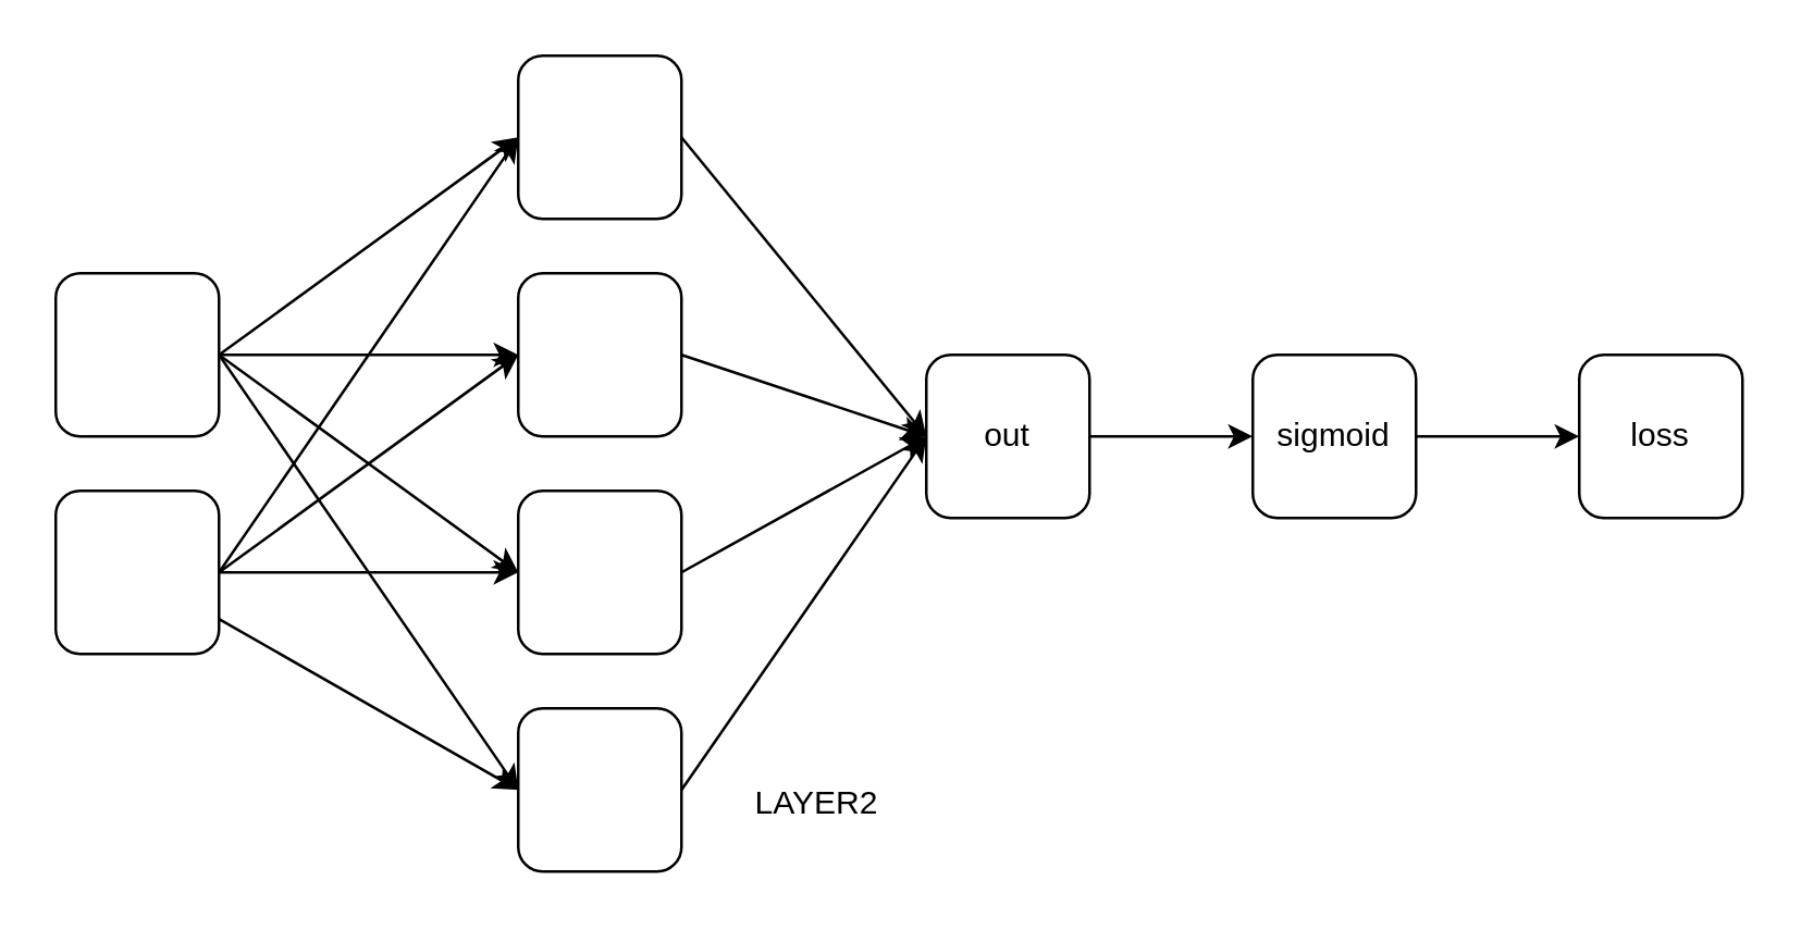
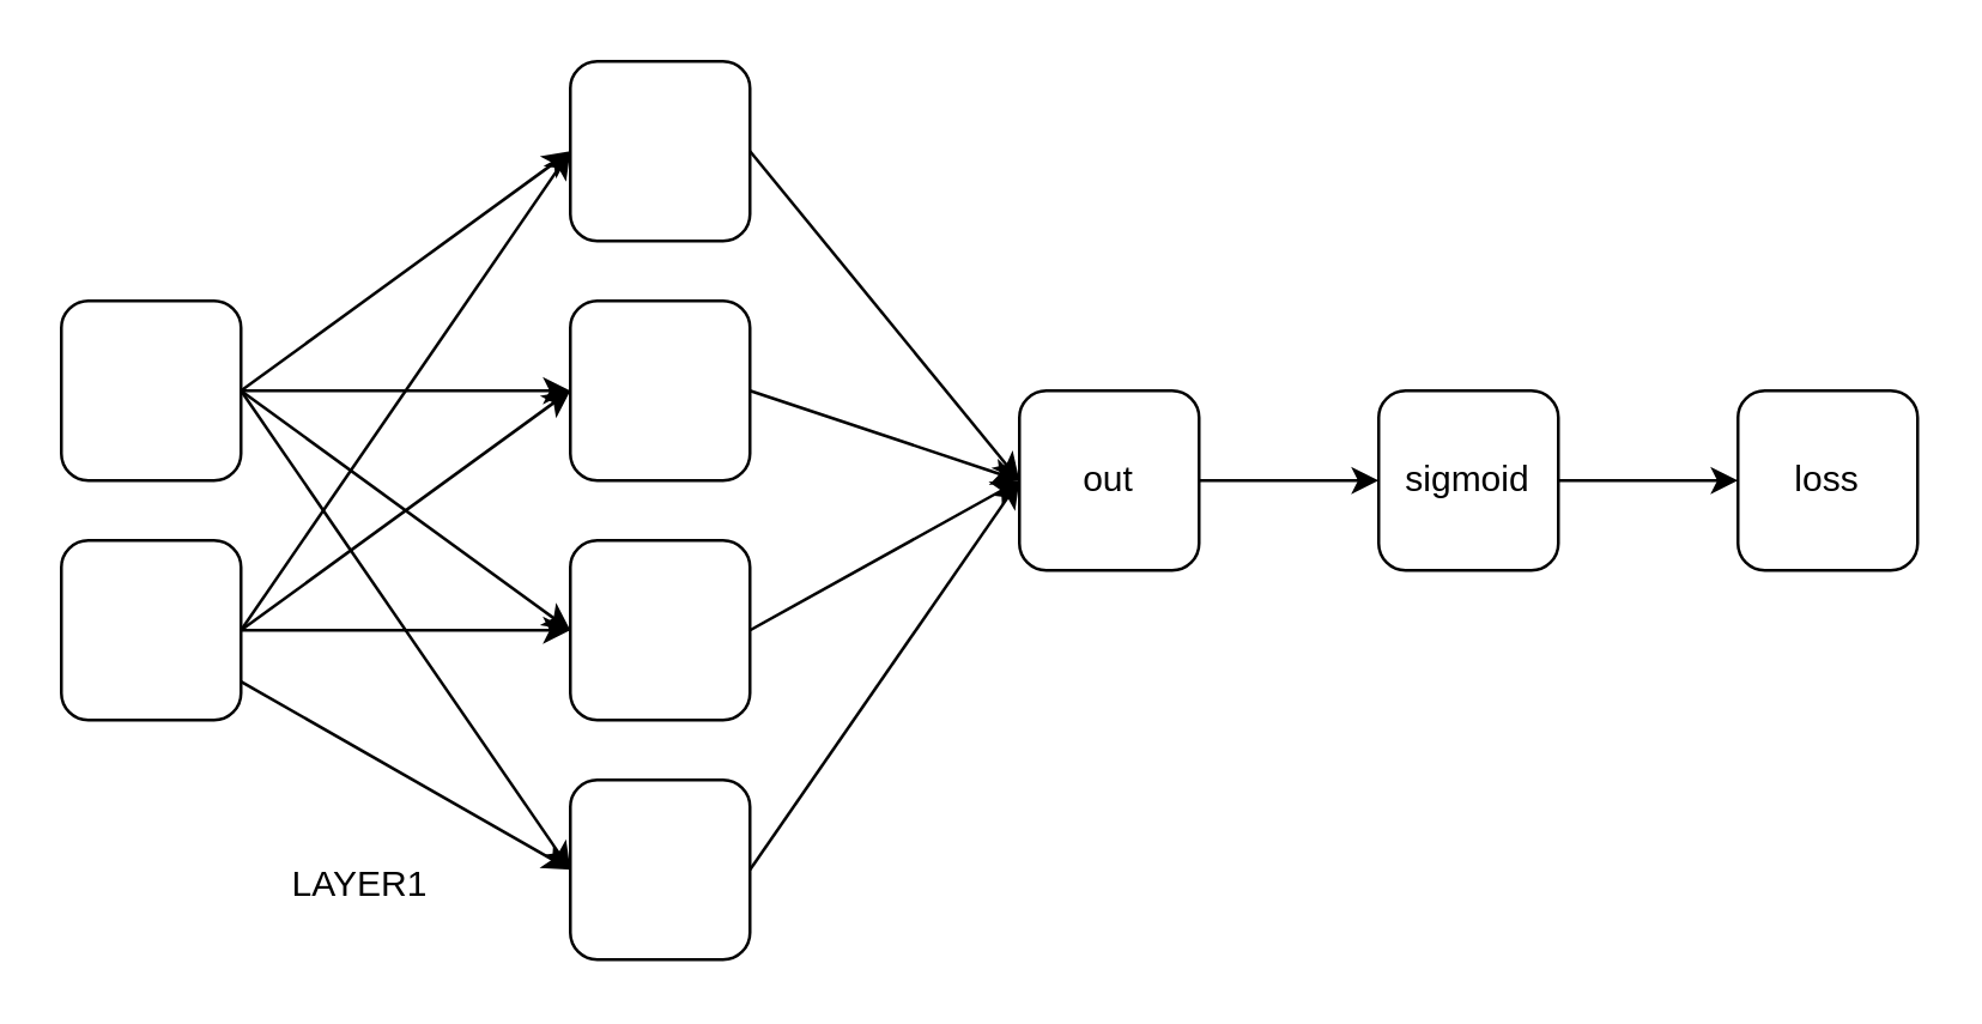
  <mxCell id="0" />
  <mxCell id="1" parent="0" />
  <mxCell id="2" style="rounded=0;orthogonalLoop=1;jettySize=auto;html=1;exitX=1;exitY=0.5;exitDx=0;exitDy=0;entryX=0;entryY=0.5;entryDx=0;entryDy=0;" edge="1" parent="1" source="6" target="17"><mxGeometry relative="1" as="geometry" /></mxCell>
  <mxCell id="3" style="rounded=0;orthogonalLoop=1;jettySize=auto;html=1;entryX=0;entryY=0.5;entryDx=0;entryDy=0;exitX=1;exitY=0.5;exitDx=0;exitDy=0;" edge="1" parent="1" source="6" target="13"><mxGeometry relative="1" as="geometry" /></mxCell>
  <mxCell id="4" style="rounded=0;orthogonalLoop=1;jettySize=auto;html=1;entryX=0;entryY=0.5;entryDx=0;entryDy=0;exitX=1;exitY=0.5;exitDx=0;exitDy=0;" edge="1" parent="1" source="6" target="15"><mxGeometry relative="1" as="geometry" /></mxCell>
  <mxCell id="5" style="rounded=0;orthogonalLoop=1;jettySize=auto;html=1;entryX=0;entryY=0.5;entryDx=0;entryDy=0;exitX=1;exitY=0.5;exitDx=0;exitDy=0;" edge="1" parent="1" source="6" target="19"><mxGeometry relative="1" as="geometry" /></mxCell>
  <mxCell id="6" value="" style="rounded=1;whiteSpace=wrap;html=1;" vertex="1" parent="1"><mxGeometry x="20" y="100" width="60" height="60" as="geometry" /></mxCell>
  <mxCell id="7" style="rounded=0;orthogonalLoop=1;jettySize=auto;html=1;entryX=0;entryY=0.5;entryDx=0;entryDy=0;exitX=1;exitY=0.5;exitDx=0;exitDy=0;" edge="1" parent="1" source="11" target="17"><mxGeometry relative="1" as="geometry" /></mxCell>
  <mxCell id="8" style="rounded=0;orthogonalLoop=1;jettySize=auto;html=1;entryX=0;entryY=0.5;entryDx=0;entryDy=0;exitX=1;exitY=0.5;exitDx=0;exitDy=0;" edge="1" parent="1" source="11" target="13"><mxGeometry relative="1" as="geometry" /></mxCell>
  <mxCell id="9" style="rounded=0;orthogonalLoop=1;jettySize=auto;html=1;entryX=0;entryY=0.5;entryDx=0;entryDy=0;" edge="1" parent="1" source="11" target="15"><mxGeometry relative="1" as="geometry" /></mxCell>
  <mxCell id="10" style="rounded=0;orthogonalLoop=1;jettySize=auto;html=1;entryX=0;entryY=0.5;entryDx=0;entryDy=0;" edge="1" parent="1" source="11" target="19"><mxGeometry relative="1" as="geometry" /></mxCell>
  <mxCell id="11" value="" style="rounded=1;whiteSpace=wrap;html=1;" vertex="1" parent="1"><mxGeometry x="20" y="180" width="60" height="60" as="geometry" /></mxCell>
  <mxCell id="12" style="rounded=0;orthogonalLoop=1;jettySize=auto;html=1;exitX=1;exitY=0.5;exitDx=0;exitDy=0;" edge="1" parent="1" source="13"><mxGeometry relative="1" as="geometry"><mxPoint x="340" y="160" as="targetPoint" /></mxGeometry></mxCell>
  <mxCell id="13" value="" style="rounded=1;whiteSpace=wrap;html=1;" vertex="1" parent="1"><mxGeometry x="190" y="100" width="60" height="60" as="geometry" /></mxCell>
  <mxCell id="14" style="rounded=0;orthogonalLoop=1;jettySize=auto;html=1;entryX=0;entryY=0.5;entryDx=0;entryDy=0;exitX=1;exitY=0.5;exitDx=0;exitDy=0;" edge="1" parent="1" source="15" target="21"><mxGeometry relative="1" as="geometry" /></mxCell>
  <mxCell id="15" value="" style="rounded=1;whiteSpace=wrap;html=1;" vertex="1" parent="1"><mxGeometry x="190" y="180" width="60" height="60" as="geometry" /></mxCell>
  <mxCell id="16" style="rounded=0;orthogonalLoop=1;jettySize=auto;html=1;entryX=0;entryY=0.5;entryDx=0;entryDy=0;exitX=1;exitY=0.5;exitDx=0;exitDy=0;" edge="1" parent="1" source="17" target="21"><mxGeometry relative="1" as="geometry" /></mxCell>
  <mxCell id="17" value="" style="rounded=1;whiteSpace=wrap;html=1;" vertex="1" parent="1"><mxGeometry x="190" y="20" width="60" height="60" as="geometry" /></mxCell>
  <mxCell id="18" style="rounded=0;orthogonalLoop=1;jettySize=auto;html=1;entryX=0;entryY=0.5;entryDx=0;entryDy=0;exitX=1;exitY=0.5;exitDx=0;exitDy=0;" edge="1" parent="1" source="19" target="21"><mxGeometry relative="1" as="geometry" /></mxCell>
  <mxCell id="19" value="" style="rounded=1;whiteSpace=wrap;html=1;" vertex="1" parent="1"><mxGeometry x="190" y="260" width="60" height="60" as="geometry" /></mxCell>
  <mxCell id="20" style="edgeStyle=orthogonalEdgeStyle;rounded=0;orthogonalLoop=1;jettySize=auto;html=1;entryX=0;entryY=0.5;entryDx=0;entryDy=0;" edge="1" parent="1" source="21" target="23"><mxGeometry relative="1" as="geometry" /></mxCell>
  <mxCell id="21" value="" style="rounded=1;whiteSpace=wrap;html=1;" vertex="1" parent="1"><mxGeometry x="340" y="130" width="60" height="60" as="geometry" /></mxCell>
  <mxCell id="22" style="edgeStyle=orthogonalEdgeStyle;rounded=0;orthogonalLoop=1;jettySize=auto;html=1;entryX=0;entryY=0.5;entryDx=0;entryDy=0;" edge="1" parent="1" source="23" target="24"><mxGeometry relative="1" as="geometry" /></mxCell>
  <mxCell id="23" value="" style="rounded=1;whiteSpace=wrap;html=1;" vertex="1" parent="1"><mxGeometry x="460" y="130" width="60" height="60" as="geometry" /></mxCell>
  <mxCell id="24" value="" style="rounded=1;whiteSpace=wrap;html=1;" vertex="1" parent="1"><mxGeometry x="580" y="130" width="60" height="60" as="geometry" /></mxCell>
- <mxCell id="26" value="LAYER2" style="text;html=1;align=center;verticalAlign=middle;whiteSpace=wrap;rounded=0;" vertex="1" parent="1"><mxGeometry x="270" y="280" width="60" height="30" as="geometry" /></mxCell>
+ <mxCell id="25" value="LAYER1" style="text;html=1;align=center;verticalAlign=middle;whiteSpace=wrap;rounded=0;" vertex="1" parent="1"><mxGeometry x="90" y="280" width="60" height="30" as="geometry" /></mxCell>
  <mxCell id="27" value="out" style="text;html=1;align=center;verticalAlign=middle;whiteSpace=wrap;rounded=0;" vertex="1" parent="1"><mxGeometry x="340" y="145" width="60" height="30" as="geometry" /></mxCell>
  <mxCell id="28" value="sigmoid" style="text;html=1;align=center;verticalAlign=middle;whiteSpace=wrap;rounded=0;" vertex="1" parent="1"><mxGeometry x="460" y="145" width="60" height="30" as="geometry" /></mxCell>
  <mxCell id="29" value="loss" style="text;html=1;align=center;verticalAlign=middle;whiteSpace=wrap;rounded=0;" vertex="1" parent="1"><mxGeometry x="580" y="145" width="60" height="30" as="geometry" /></mxCell>
